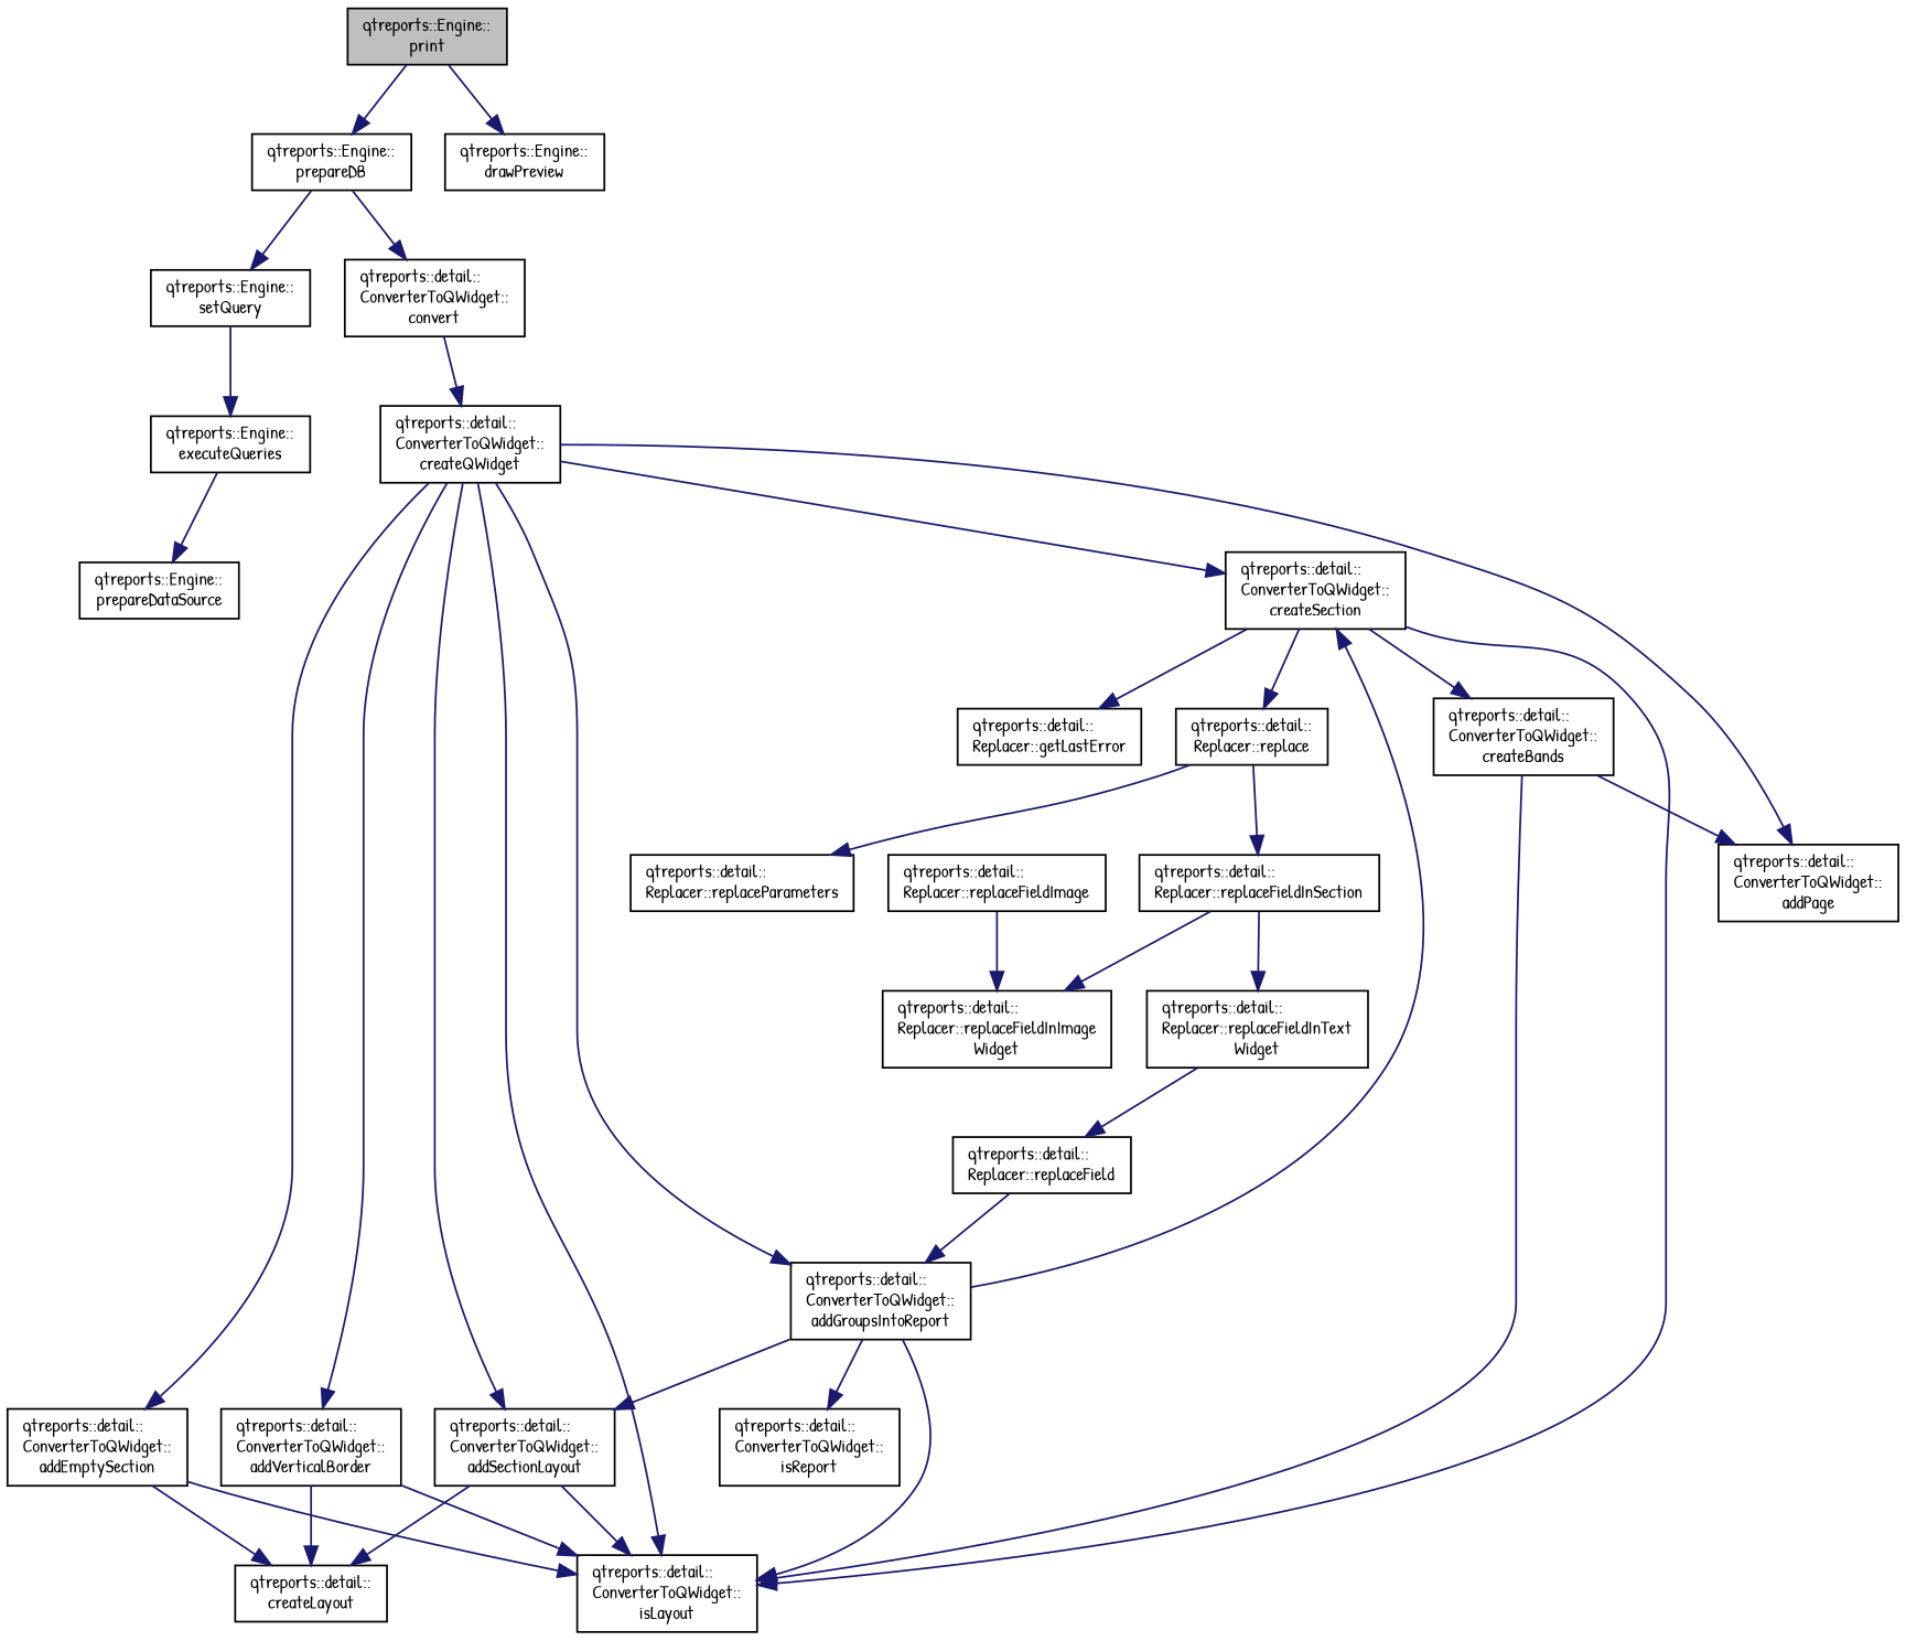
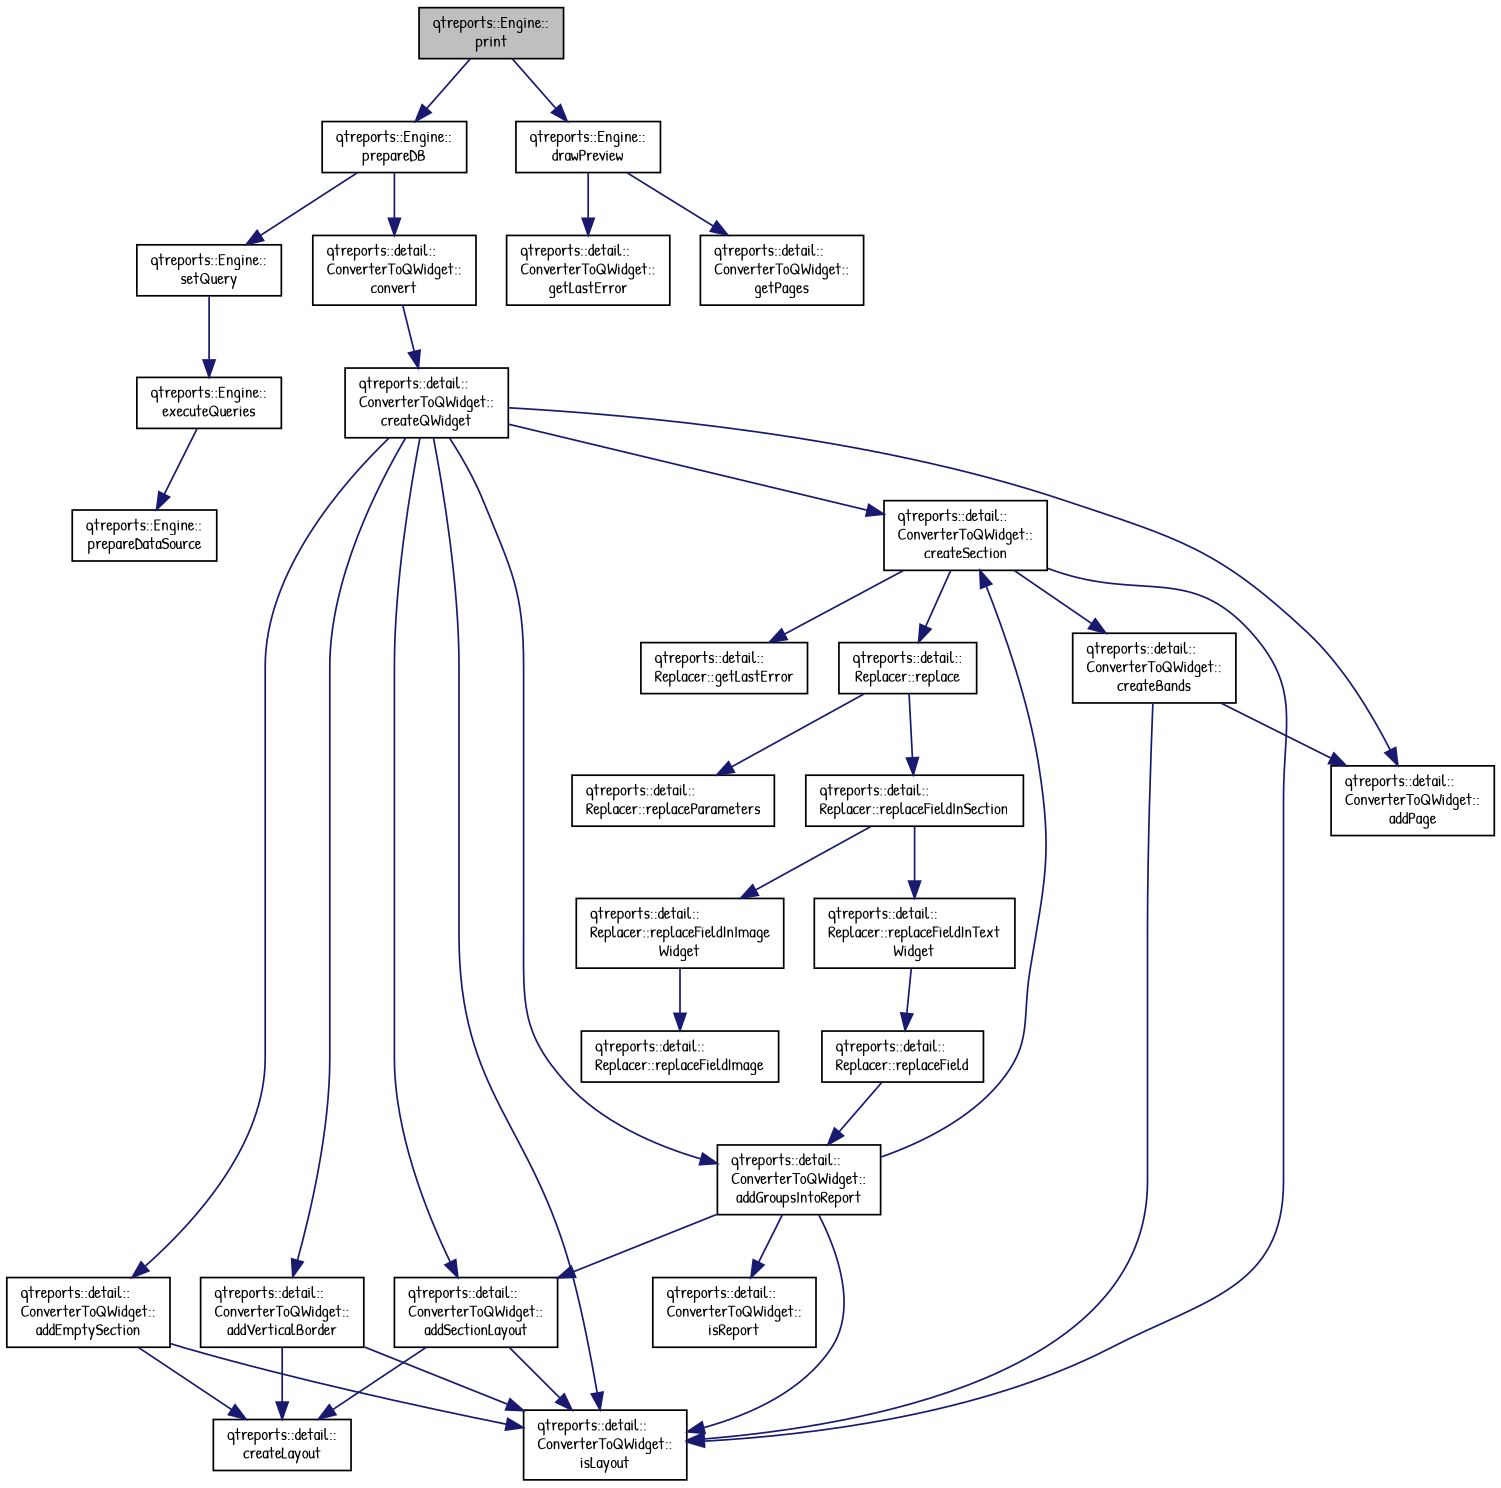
  digraph {
    fontname="Patrick Hand"
    rankdir=TB
    node [color=black fontname="Patrick Hand" fontsize=10 shape=record]
    edge [color=midnightblue fontname="Patrick Hand" fontsize=10 labelfontname=Helvetica labelfontsize=10 style=solid]
    n1 [fillcolor=grey75 fontcolor=black height=0.2 label="qtreports::Engine::\lprint" style=filled width=0.4]
    n2 [height=0.2 label="qtreports::Engine::\lprepareDB" width=0.4]
    n3 [height=0.2 label="qtreports::Engine::\ldrawPreview" width=0.4]
    n4 [height=0.2 label="qtreports::Engine::\lsetQuery" width=0.4]
    n5 [height=0.2 label="qtreports::detail::\lConverterToQWidget::\lconvert" width=0.4]
+   n6 [height=0.2 label="qtreports::detail::\lConverterToQWidget::\lgetLastError" width=0.4]
+   n7 [height=0.2 label="qtreports::detail::\lConverterToQWidget::\lgetPages" width=0.4]
    n8 [height=0.2 label="qtreports::Engine::\lexecuteQueries" width=0.4]
    n9 [height=0.2 label="qtreports::Engine::\lprepareDataSource" width=0.4]
    n10 [height=0.2 label="qtreports::detail::\lConverterToQWidget::\lcreateQWidget" width=0.4]
    n11 [height=0.2 label="qtreports::detail::\lConverterToQWidget::\laddPage" width=0.4]
    n12 [height=0.2 label="qtreports::detail::\lConverterToQWidget::\laddVerticalBorder" width=0.4]
    n13 [height=0.2 label="qtreports::detail::\lConverterToQWidget::\lisLayout" width=0.4]
    n14 [height=0.2 label="qtreports::detail::\lConverterToQWidget::\laddSectionLayout" width=0.4]
    n15 [height=0.2 label="qtreports::detail::\lConverterToQWidget::\lcreateSection" width=0.4]
    n16 [height=0.2 label="qtreports::detail::\lConverterToQWidget::\laddGroupsIntoReport" width=0.4]
    n17 [height=0.2 label="qtreports::detail::\lConverterToQWidget::\laddEmptySection" width=0.4]
    n18 [height=0.2 label="qtreports::detail::\lcreateLayout" width=0.4]
    n19 [height=0.2 label="qtreports::detail::\lReplacer::replace" width=0.4]
    n20 [height=0.2 label="qtreports::detail::\lReplacer::getLastError" width=0.4]
    n21 [height=0.2 label="qtreports::detail::\lConverterToQWidget::\lcreateBands" width=0.4]
    n22 [height=0.2 label="qtreports::detail::\lConverterToQWidget::\lisReport" width=0.4]
    n23 [height=0.2 label="qtreports::detail::\lReplacer::replaceFieldInSection" width=0.4]
    n24 [height=0.2 label="qtreports::detail::\lReplacer::replaceParameters" width=0.4]
    n25 [height=0.2 label="qtreports::detail::\lReplacer::replaceFieldInText\lWidget" width=0.4]
    n26 [height=0.2 label="qtreports::detail::\lReplacer::replaceFieldInImage\lWidget" width=0.4]
    n27 [height=0.2 label="qtreports::detail::\lReplacer::replaceField" width=0.4]
    n28 [height=0.2 label="qtreports::detail::\lReplacer::replaceFieldImage" width=0.4]
    n1 -> n2
    n1 -> n3
    n2 -> n4
    n2 -> n5
+   n3 -> n6
+   n3 -> n7
    n4 -> n8
    n5 -> n10
    n8 -> n9
    n10 -> n11
    n10 -> n12
    n10 -> n13
    n10 -> n14
    n10 -> n15
    n10 -> n16
    n10 -> n17
    n12 -> n13
    n12 -> n18
    n14 -> n13
    n14 -> n18
    n15 -> n13
    n15 -> n19
    n15 -> n20
    n15 -> n21
    n16 -> n13
    n16 -> n14
    n16 -> n15
    n16 -> n22
    n17 -> n13
    n17 -> n18
    n19 -> n23
    n19 -> n24
    n21 -> n11
    n21 -> n13
    n23 -> n25
    n23 -> n26
    n25 -> n27
-   n28 -> n26
+   n26 -> n28
    n27 -> n16
  }
